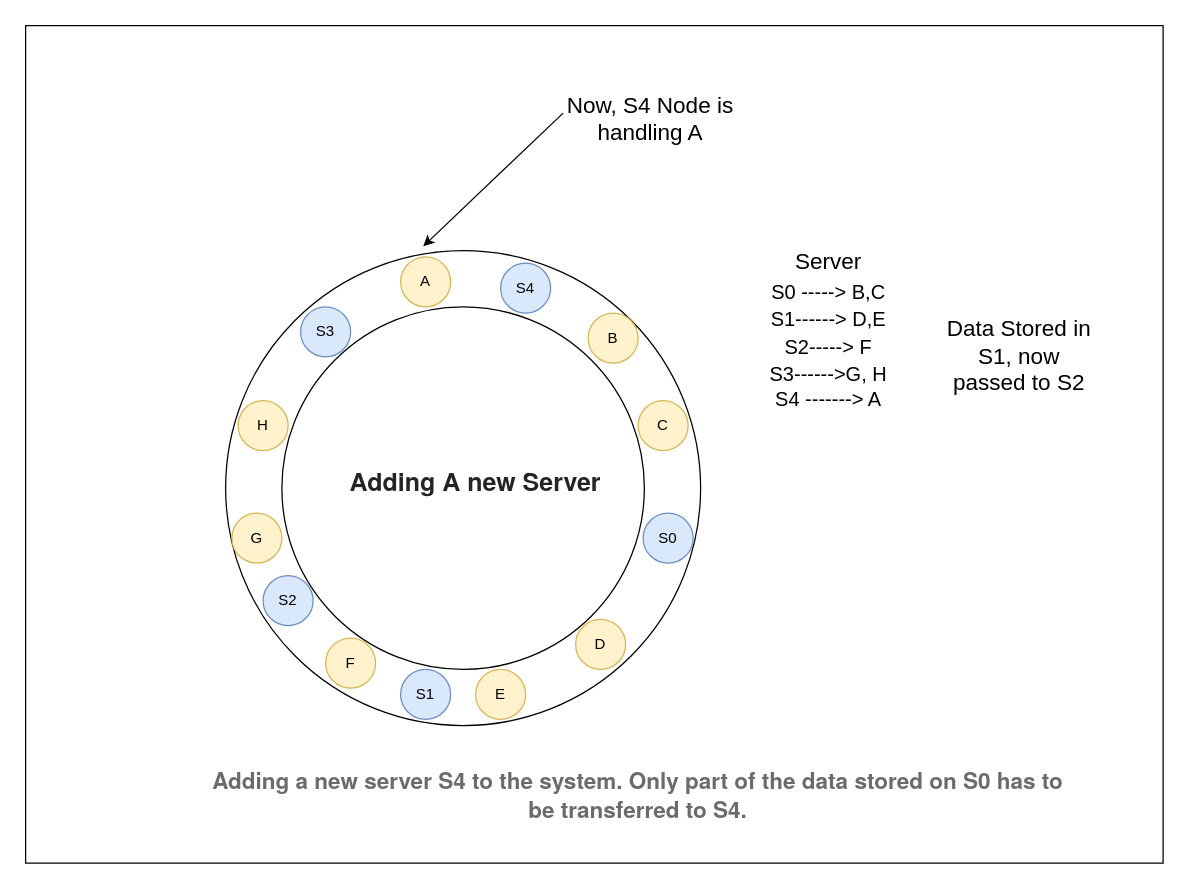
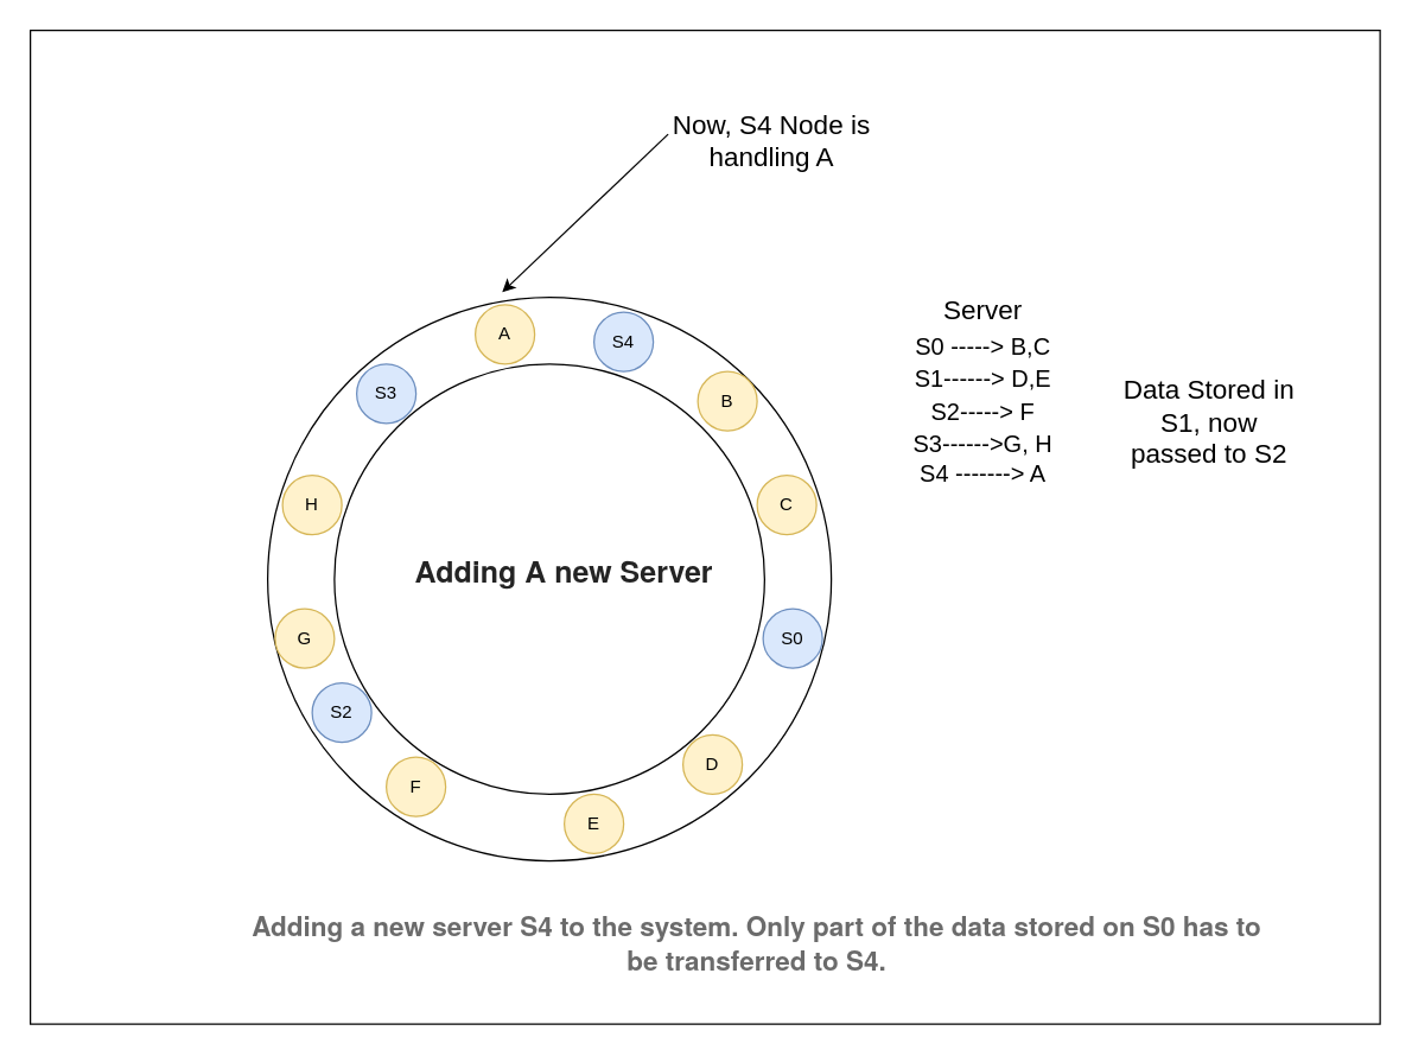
  <mxCell id="0" />
  <mxCell id="1" parent="0" />
  <mxCell id="2" value="" style="ellipse;whiteSpace=wrap;html=1;aspect=fixed;" parent="1" vertex="1"><mxGeometry x="180" y="200" width="380" height="380" as="geometry" /></mxCell>
  <mxCell id="3" value="" style="ellipse;whiteSpace=wrap;html=1;aspect=fixed;" parent="1" vertex="1"><mxGeometry x="225" y="245" width="290" height="290" as="geometry" /></mxCell>
  <mxCell id="4" value="A" style="ellipse;whiteSpace=wrap;html=1;aspect=fixed;fillColor=#fff2cc;strokeColor=#d6b656;" parent="1" vertex="1"><mxGeometry x="320" y="205" width="40" height="40" as="geometry" /></mxCell>
  <mxCell id="5" value="S3" style="ellipse;whiteSpace=wrap;html=1;aspect=fixed;fillColor=#dae8fc;strokeColor=#6c8ebf;" parent="1" vertex="1"><mxGeometry x="240" y="245" width="40" height="40" as="geometry" /></mxCell>
  <mxCell id="6" value="H" style="ellipse;whiteSpace=wrap;html=1;aspect=fixed;fillColor=#fff2cc;strokeColor=#d6b656;" parent="1" vertex="1"><mxGeometry x="190" y="320" width="40" height="40" as="geometry" /></mxCell>
  <mxCell id="7" value="G" style="ellipse;whiteSpace=wrap;html=1;aspect=fixed;fillColor=#fff2cc;strokeColor=#d6b656;" parent="1" vertex="1"><mxGeometry x="185" y="410" width="40" height="40" as="geometry" /></mxCell>
  <mxCell id="8" value="S2" style="ellipse;whiteSpace=wrap;html=1;aspect=fixed;fillColor=#dae8fc;strokeColor=#6c8ebf;" parent="1" vertex="1"><mxGeometry x="210" y="460" width="40" height="40" as="geometry" /></mxCell>
  <mxCell id="9" value="F" style="ellipse;whiteSpace=wrap;html=1;aspect=fixed;fillColor=#fff2cc;strokeColor=#d6b656;" parent="1" vertex="1"><mxGeometry x="260" y="510" width="40" height="40" as="geometry" /></mxCell>
  <mxCell id="10" value="D" style="ellipse;whiteSpace=wrap;html=1;aspect=fixed;fillColor=#fff2cc;strokeColor=#d6b656;" parent="1" vertex="1"><mxGeometry x="460" y="495" width="40" height="40" as="geometry" /></mxCell>
  <mxCell id="11" value="S0" style="ellipse;whiteSpace=wrap;html=1;aspect=fixed;fillColor=#dae8fc;strokeColor=#6c8ebf;" parent="1" vertex="1"><mxGeometry x="514" y="410" width="40" height="40" as="geometry" /></mxCell>
  <mxCell id="12" value="C" style="ellipse;whiteSpace=wrap;html=1;aspect=fixed;fillColor=#fff2cc;strokeColor=#d6b656;" parent="1" vertex="1"><mxGeometry x="510" y="320" width="40" height="40" as="geometry" /></mxCell>
  <mxCell id="13" value="B" style="ellipse;whiteSpace=wrap;html=1;aspect=fixed;fillColor=#fff2cc;strokeColor=#d6b656;" parent="1" vertex="1"><mxGeometry x="470" y="250" width="40" height="40" as="geometry" /></mxCell>
  <mxCell id="14" value="E" style="ellipse;whiteSpace=wrap;html=1;aspect=fixed;fillColor=#fff2cc;strokeColor=#d6b656;" parent="1" vertex="1"><mxGeometry x="380" y="535" width="40" height="40" as="geometry" /></mxCell>
  <mxCell id="15" value="&lt;table style=&quot;border-collapse: collapse; width: 65pt;&quot; width=&quot;87&quot; cellspacing=&quot;0&quot; cellpadding=&quot;0&quot; border=&quot;0&quot;&gt;&lt;colgroup&gt;&lt;col style=&quot;width: 65pt;&quot; width=&quot;87&quot;&gt;&lt;/colgroup&gt;&lt;tbody&gt;&lt;tr style=&quot;height: 16pt;&quot; height=&quot;21&quot;&gt;&lt;td style=&quot;padding-top: 1px; padding-right: 1px; padding-left: 1px; font-family: &amp;quot;Aptos Narrow&amp;quot;, sans-serif; vertical-align: bottom; border: none; text-wrap: nowrap; height: 16pt; width: 65pt;&quot; width=&quot;87&quot; height=&quot;21&quot;&gt;&lt;font style=&quot;font-size: 18px;&quot;&gt;Server&lt;/font&gt;&lt;/td&gt;&lt;/tr&gt;&lt;tr style=&quot;height: 16pt;&quot; height=&quot;21&quot;&gt;&lt;td style=&quot;padding-top: 1px; padding-right: 1px; padding-left: 1px; font-family: &amp;quot;Aptos Narrow&amp;quot;, sans-serif; vertical-align: bottom; border: none; text-wrap: nowrap; height: 16pt;&quot; height=&quot;21&quot;&gt;&lt;font size=&quot;3&quot;&gt;S0 -----&amp;gt; B,C&lt;/font&gt;&lt;/td&gt;&lt;/tr&gt;&lt;tr style=&quot;height: 16pt;&quot; height=&quot;21&quot;&gt;&lt;td style=&quot;padding-top: 1px; padding-right: 1px; padding-left: 1px; font-family: &amp;quot;Aptos Narrow&amp;quot;, sans-serif; vertical-align: bottom; border: none; text-wrap: nowrap; height: 16pt;&quot; height=&quot;21&quot;&gt;&lt;font size=&quot;3&quot;&gt;S1------&amp;gt; D,E&lt;/font&gt;&lt;/td&gt;&lt;/tr&gt;&lt;tr style=&quot;height: 16pt;&quot; height=&quot;21&quot;&gt;&lt;td style=&quot;padding-top: 1px; padding-right: 1px; padding-left: 1px; font-family: &amp;quot;Aptos Narrow&amp;quot;, sans-serif; vertical-align: bottom; border: none; text-wrap: nowrap; height: 16pt;&quot; height=&quot;21&quot;&gt;&lt;font size=&quot;3&quot;&gt;S2-----&amp;gt; F&lt;/font&gt;&lt;/td&gt;&lt;/tr&gt;&lt;tr style=&quot;height: 16pt;&quot; height=&quot;21&quot;&gt;&lt;td style=&quot;padding-top: 1px; padding-right: 1px; padding-left: 1px; font-family: &amp;quot;Aptos Narrow&amp;quot;, sans-serif; vertical-align: bottom; border: none; text-wrap: nowrap; height: 16pt;&quot; height=&quot;21&quot;&gt;&lt;font size=&quot;3&quot;&gt;S3------&amp;gt;G, H&lt;/font&gt;&lt;/td&gt;&lt;/tr&gt;&lt;/tbody&gt;&lt;/table&gt;&lt;font size=&quot;3&quot; style=&quot;&quot;&gt;S4 -------&amp;gt; A&lt;/font&gt;&lt;div&gt;&lt;br&gt;&lt;/div&gt;" style="text;html=1;align=center;verticalAlign=middle;whiteSpace=wrap;rounded=0;" parent="1" vertex="1"><mxGeometry x="600" y="190" width="125" height="160" as="geometry" /></mxCell>
  <mxCell id="16" value="&lt;h2 style=&quot;box-sizing: inherit; margin: 1.72em 0px -0.31em; font-family: sohne, &amp;quot;Helvetica Neue&amp;quot;, Helvetica, Arial, sans-serif; color: rgb(36, 36, 36); line-height: 24px; font-size: 20px; text-align: start; background-color: rgb(255, 255, 255);&quot; data-selectable-paragraph=&quot;&quot; class=&quot;qv nw gt be nx qw qx dx oa qy qz dz od pa ra rb rc pe rd re rf pi rg rh ri rj bj&quot; id=&quot;6609&quot;&gt;Adding A new Server&lt;/h2&gt;" style="text;html=1;align=center;verticalAlign=middle;whiteSpace=wrap;rounded=0;" parent="1" vertex="1"><mxGeometry x="260" y="350" width="240" height="30" as="geometry" /></mxCell>
  <mxCell id="17" value="&lt;font style=&quot;font-size: 18px;&quot;&gt;Data Stored in S1, now passed to S2&lt;/font&gt;" style="text;html=1;align=center;verticalAlign=middle;whiteSpace=wrap;rounded=0;" parent="1" vertex="1"><mxGeometry x="750" y="270" width="130" height="30" as="geometry" /></mxCell>
  <mxCell id="18" value="S4" style="ellipse;whiteSpace=wrap;html=1;aspect=fixed;fillColor=#dae8fc;strokeColor=#6c8ebf;" parent="1" vertex="1"><mxGeometry x="400" y="210" width="40" height="40" as="geometry" /></mxCell>
  <mxCell id="19" value="" style="endArrow=classic;html=1;rounded=0;entryX=0.416;entryY=-0.009;entryDx=0;entryDy=0;entryPerimeter=0;" parent="1" target="2" edge="1"><mxGeometry width="50" height="50" relative="1" as="geometry"><mxPoint x="450" y="90" as="sourcePoint" /><mxPoint x="510" y="160" as="targetPoint" /></mxGeometry></mxCell>
  <mxCell id="20" value="&lt;font style=&quot;font-size: 18px;&quot;&gt;Now, S4 Node is handling A&lt;/font&gt;" style="text;html=1;align=center;verticalAlign=middle;whiteSpace=wrap;rounded=0;" parent="1" vertex="1"><mxGeometry x="430" y="80" width="180" height="30" as="geometry" /></mxCell>
  <mxCell id="21" value="&lt;span style=&quot;color: rgb(107, 107, 107); font-family: sohne, &amp;quot;Helvetica Neue&amp;quot;, Helvetica, Arial, sans-serif; background-color: rgb(255, 255, 255);&quot;&gt;&lt;font style=&quot;font-size: 18px;&quot;&gt;&lt;b&gt;Adding a new server S4 to the system. Only part of the data stored on S0 has to be transferred to S4.&lt;/b&gt;&lt;/font&gt;&lt;/span&gt;" style="text;html=1;align=center;verticalAlign=middle;whiteSpace=wrap;rounded=0;" parent="1" vertex="1"><mxGeometry x="160" y="620" width="700" height="30" as="geometry" /></mxCell>
  <mxCell id="22" value="" style="rounded=0;whiteSpace=wrap;html=1;fillOpacity=0;" parent="1" vertex="1"><mxGeometry x="20" y="20" width="910" height="670" as="geometry" /></mxCell>
- <mxCell id="23" value="S1" style="ellipse;whiteSpace=wrap;html=1;aspect=fixed;fillColor=#dae8fc;strokeColor=#6c8ebf;" vertex="1" parent="1"><mxGeometry x="320" y="535" width="40" height="40" as="geometry" /></mxCell>
